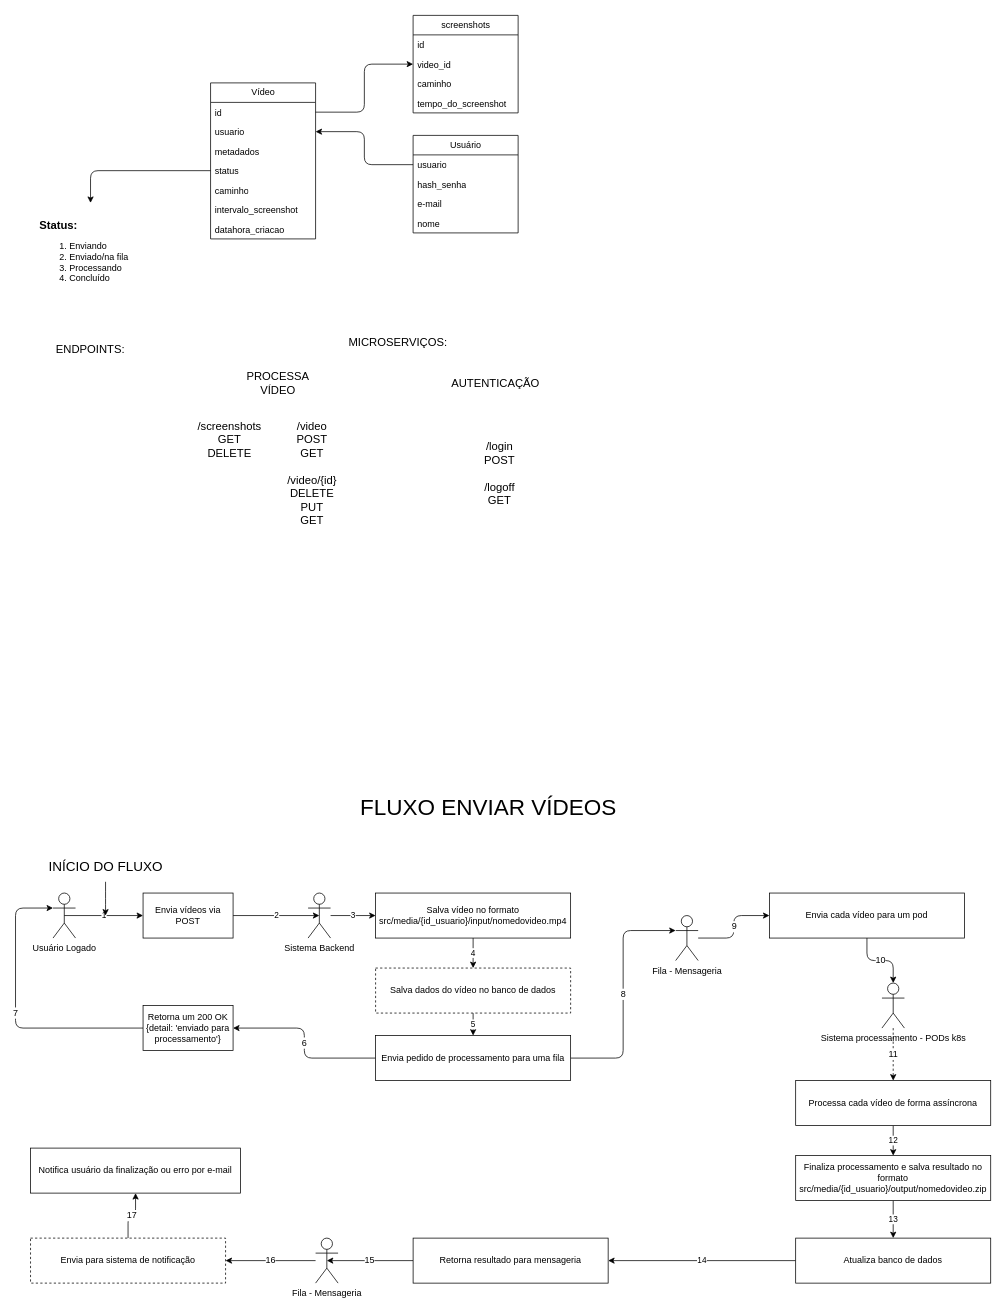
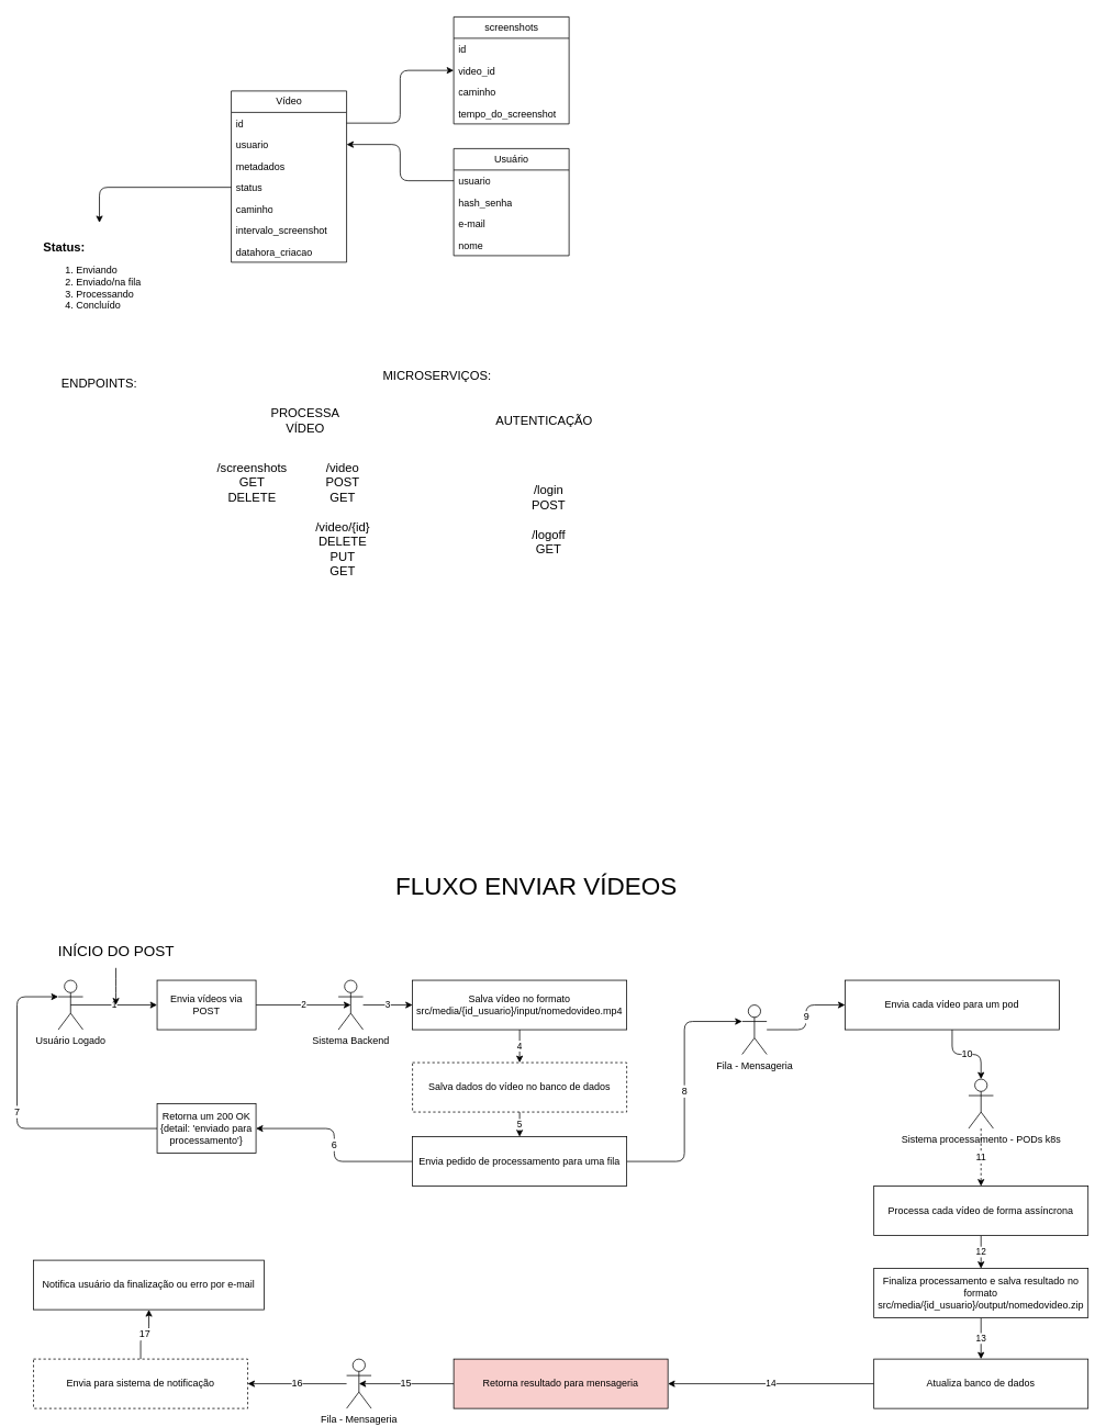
  <mxCell id="0" />
  <mxCell id="1" parent="0" />
  <mxCell id="2" value="Vídeo" style="swimlane;fontStyle=0;childLayout=stackLayout;horizontal=1;startSize=26;fillColor=none;horizontalStack=0;resizeParent=1;resizeParentMax=0;resizeLast=0;collapsible=1;marginBottom=0;html=1;" parent="1" vertex="1"><mxGeometry x="280" y="110" width="140" height="208" as="geometry" /></mxCell>
  <mxCell id="3" value="id" style="text;strokeColor=none;fillColor=none;align=left;verticalAlign=top;spacingLeft=4;spacingRight=4;overflow=hidden;rotatable=0;points=[[0,0.5],[1,0.5]];portConstraint=eastwest;whiteSpace=wrap;html=1;" parent="2" vertex="1"><mxGeometry y="26" width="140" height="26" as="geometry" /></mxCell>
  <mxCell id="4" value="usuario" style="text;strokeColor=none;fillColor=none;align=left;verticalAlign=top;spacingLeft=4;spacingRight=4;overflow=hidden;rotatable=0;points=[[0,0.5],[1,0.5]];portConstraint=eastwest;whiteSpace=wrap;html=1;" parent="2" vertex="1"><mxGeometry y="52" width="140" height="26" as="geometry" /></mxCell>
  <mxCell id="5" value="metadados" style="text;strokeColor=none;fillColor=none;align=left;verticalAlign=top;spacingLeft=4;spacingRight=4;overflow=hidden;rotatable=0;points=[[0,0.5],[1,0.5]];portConstraint=eastwest;whiteSpace=wrap;html=1;" parent="2" vertex="1"><mxGeometry y="78" width="140" height="26" as="geometry" /></mxCell>
  <mxCell id="6" value="status" style="text;strokeColor=none;fillColor=none;align=left;verticalAlign=top;spacingLeft=4;spacingRight=4;overflow=hidden;rotatable=0;points=[[0,0.5],[1,0.5]];portConstraint=eastwest;whiteSpace=wrap;html=1;" parent="2" vertex="1"><mxGeometry y="104" width="140" height="26" as="geometry" /></mxCell>
  <mxCell id="7" value="caminho" style="text;strokeColor=none;fillColor=none;align=left;verticalAlign=top;spacingLeft=4;spacingRight=4;overflow=hidden;rotatable=0;points=[[0,0.5],[1,0.5]];portConstraint=eastwest;whiteSpace=wrap;html=1;" parent="2" vertex="1"><mxGeometry y="130" width="140" height="26" as="geometry" /></mxCell>
  <mxCell id="8" value="intervalo_screenshot" style="text;strokeColor=none;fillColor=none;align=left;verticalAlign=top;spacingLeft=4;spacingRight=4;overflow=hidden;rotatable=0;points=[[0,0.5],[1,0.5]];portConstraint=eastwest;whiteSpace=wrap;html=1;" parent="2" vertex="1"><mxGeometry y="156" width="140" height="26" as="geometry" /></mxCell>
  <mxCell id="9" value="datahora_criacao" style="text;strokeColor=none;fillColor=none;align=left;verticalAlign=top;spacingLeft=4;spacingRight=4;overflow=hidden;rotatable=0;points=[[0,0.5],[1,0.5]];portConstraint=eastwest;whiteSpace=wrap;html=1;" parent="2" vertex="1"><mxGeometry y="182" width="140" height="26" as="geometry" /></mxCell>
  <mxCell id="10" value="Usuário" style="swimlane;fontStyle=0;childLayout=stackLayout;horizontal=1;startSize=26;fillColor=none;horizontalStack=0;resizeParent=1;resizeParentMax=0;resizeLast=0;collapsible=1;marginBottom=0;html=1;" parent="1" vertex="1"><mxGeometry x="550" y="180" width="140" height="130" as="geometry" /></mxCell>
  <mxCell id="11" value="usuario" style="text;strokeColor=none;fillColor=none;align=left;verticalAlign=top;spacingLeft=4;spacingRight=4;overflow=hidden;rotatable=0;points=[[0,0.5],[1,0.5]];portConstraint=eastwest;whiteSpace=wrap;html=1;" parent="10" vertex="1"><mxGeometry y="26" width="140" height="26" as="geometry" /></mxCell>
  <mxCell id="12" value="hash_senha" style="text;strokeColor=none;fillColor=none;align=left;verticalAlign=top;spacingLeft=4;spacingRight=4;overflow=hidden;rotatable=0;points=[[0,0.5],[1,0.5]];portConstraint=eastwest;whiteSpace=wrap;html=1;" parent="10" vertex="1"><mxGeometry y="52" width="140" height="26" as="geometry" /></mxCell>
  <mxCell id="13" value="e-mail" style="text;strokeColor=none;fillColor=none;align=left;verticalAlign=top;spacingLeft=4;spacingRight=4;overflow=hidden;rotatable=0;points=[[0,0.5],[1,0.5]];portConstraint=eastwest;whiteSpace=wrap;html=1;" parent="10" vertex="1"><mxGeometry y="78" width="140" height="26" as="geometry" /></mxCell>
  <mxCell id="14" value="nome" style="text;strokeColor=none;fillColor=none;align=left;verticalAlign=top;spacingLeft=4;spacingRight=4;overflow=hidden;rotatable=0;points=[[0,0.5],[1,0.5]];portConstraint=eastwest;whiteSpace=wrap;html=1;" parent="10" vertex="1"><mxGeometry y="104" width="140" height="26" as="geometry" /></mxCell>
  <mxCell id="15" value="screenshots" style="swimlane;fontStyle=0;childLayout=stackLayout;horizontal=1;startSize=26;fillColor=none;horizontalStack=0;resizeParent=1;resizeParentMax=0;resizeLast=0;collapsible=1;marginBottom=0;html=1;" parent="1" vertex="1"><mxGeometry x="550" y="20" width="140" height="130" as="geometry" /></mxCell>
  <mxCell id="16" value="id" style="text;strokeColor=none;fillColor=none;align=left;verticalAlign=top;spacingLeft=4;spacingRight=4;overflow=hidden;rotatable=0;points=[[0,0.5],[1,0.5]];portConstraint=eastwest;whiteSpace=wrap;html=1;" parent="15" vertex="1"><mxGeometry y="26" width="140" height="26" as="geometry" /></mxCell>
  <mxCell id="17" value="video_id" style="text;strokeColor=none;fillColor=none;align=left;verticalAlign=top;spacingLeft=4;spacingRight=4;overflow=hidden;rotatable=0;points=[[0,0.5],[1,0.5]];portConstraint=eastwest;whiteSpace=wrap;html=1;" parent="15" vertex="1"><mxGeometry y="52" width="140" height="26" as="geometry" /></mxCell>
  <mxCell id="18" value="caminho" style="text;strokeColor=none;fillColor=none;align=left;verticalAlign=top;spacingLeft=4;spacingRight=4;overflow=hidden;rotatable=0;points=[[0,0.5],[1,0.5]];portConstraint=eastwest;whiteSpace=wrap;html=1;" parent="15" vertex="1"><mxGeometry y="78" width="140" height="26" as="geometry" /></mxCell>
  <mxCell id="19" value="tempo_do_screenshot" style="text;strokeColor=none;fillColor=none;align=left;verticalAlign=top;spacingLeft=4;spacingRight=4;overflow=hidden;rotatable=0;points=[[0,0.5],[1,0.5]];portConstraint=eastwest;whiteSpace=wrap;html=1;" parent="15" vertex="1"><mxGeometry y="104" width="140" height="26" as="geometry" /></mxCell>
  <mxCell id="20" style="edgeStyle=orthogonalEdgeStyle;html=1;entryX=0;entryY=0.5;entryDx=0;entryDy=0;" parent="1" source="3" target="17" edge="1"><mxGeometry relative="1" as="geometry" /></mxCell>
  <mxCell id="21" style="edgeStyle=orthogonalEdgeStyle;html=1;" parent="1" source="11" target="4" edge="1"><mxGeometry relative="1" as="geometry" /></mxCell>
  <mxCell id="22" value="&lt;span style=&quot;background-color: initial;&quot;&gt;&lt;b&gt;&lt;font style=&quot;font-size: 15px;&quot;&gt;Status:&lt;/font&gt;&lt;/b&gt;&lt;/span&gt;&lt;br&gt;&lt;ol&gt;&lt;li&gt;&lt;span style=&quot;background-color: initial;&quot;&gt;Enviando&lt;/span&gt;&lt;/li&gt;&lt;li&gt;&lt;span style=&quot;background-color: initial;&quot;&gt;Enviado/na fila&lt;/span&gt;&lt;/li&gt;&lt;li&gt;&lt;span style=&quot;background-color: initial;&quot;&gt;Processando&lt;/span&gt;&lt;/li&gt;&lt;li&gt;&lt;span style=&quot;background-color: initial;&quot;&gt;Concluído&lt;/span&gt;&lt;/li&gt;&lt;/ol&gt;" style="text;html=1;align=left;verticalAlign=middle;resizable=0;points=[];autosize=1;strokeColor=none;fillColor=none;" parent="1" vertex="1"><mxGeometry x="50" y="270" width="140" height="140" as="geometry" /></mxCell>
  <mxCell id="23" style="edgeStyle=orthogonalEdgeStyle;html=1;fontSize=15;" parent="1" source="6" target="22" edge="1"><mxGeometry relative="1" as="geometry" /></mxCell>
  <mxCell id="24" value="ENDPOINTS:" style="text;html=1;strokeColor=none;fillColor=none;align=center;verticalAlign=middle;whiteSpace=wrap;rounded=0;fontSize=15;" parent="1" vertex="1"><mxGeometry x="70" y="450" width="100" height="30" as="geometry" /></mxCell>
  <mxCell id="25" value="/video&lt;br&gt;POST&lt;br&gt;GET&lt;br&gt;&lt;br&gt;/video/{id}&lt;br&gt;DELETE&lt;br&gt;PUT&lt;br&gt;GET" style="text;html=1;align=center;verticalAlign=middle;resizable=0;points=[];autosize=1;strokeColor=none;fillColor=none;fontSize=15;" parent="1" vertex="1"><mxGeometry x="370" y="550" width="90" height="160" as="geometry" /></mxCell>
  <mxCell id="26" value="/screenshots&lt;br&gt;GET&lt;br&gt;DELETE" style="text;html=1;align=center;verticalAlign=middle;resizable=0;points=[];autosize=1;strokeColor=none;fillColor=none;fontSize=15;" parent="1" vertex="1"><mxGeometry x="250" y="550" width="110" height="70" as="geometry" /></mxCell>
  <mxCell id="27" value="MICROSERVIÇOS:" style="text;html=1;strokeColor=none;fillColor=none;align=center;verticalAlign=middle;whiteSpace=wrap;rounded=0;fontSize=15;" parent="1" vertex="1"><mxGeometry x="480" y="440" width="100" height="30" as="geometry" /></mxCell>
  <mxCell id="28" value="PROCESSA VÍDEO" style="text;html=1;strokeColor=none;fillColor=none;align=center;verticalAlign=middle;whiteSpace=wrap;rounded=0;fontSize=15;" parent="1" vertex="1"><mxGeometry x="320" y="495" width="100" height="30" as="geometry" /></mxCell>
  <mxCell id="29" value="AUTENTICAÇÃO" style="text;html=1;strokeColor=none;fillColor=none;align=center;verticalAlign=middle;whiteSpace=wrap;rounded=0;fontSize=15;" parent="1" vertex="1"><mxGeometry x="610" y="495" width="100" height="30" as="geometry" /></mxCell>
  <mxCell id="30" value="/login&lt;br&gt;POST&lt;br&gt;&lt;br&gt;/logoff&lt;br&gt;GET" style="text;html=1;align=center;verticalAlign=middle;resizable=0;points=[];autosize=1;strokeColor=none;fillColor=none;fontSize=15;" parent="1" vertex="1"><mxGeometry x="635" y="580" width="60" height="100" as="geometry" /></mxCell>
  <mxCell id="31" value="&lt;font style=&quot;font-size: 30px;&quot;&gt;FLUXO ENVIAR VÍDEOS&lt;/font&gt;" style="text;html=1;align=center;verticalAlign=middle;resizable=0;points=[];autosize=1;strokeColor=none;fillColor=none;" vertex="1" parent="1"><mxGeometry x="465" y="1050" width="370" height="50" as="geometry" /></mxCell>
  <mxCell id="32" value="1" style="edgeStyle=none;html=1;exitX=0.5;exitY=0.5;exitDx=0;exitDy=0;exitPerimeter=0;" edge="1" parent="1" source="33" target="35"><mxGeometry relative="1" as="geometry" /></mxCell>
  <mxCell id="33" value="Usuário Logado" style="shape=umlActor;verticalLabelPosition=bottom;verticalAlign=top;html=1;outlineConnect=0;" vertex="1" parent="1"><mxGeometry x="70" y="1190" width="30" height="60" as="geometry" /></mxCell>
  <mxCell id="34" value="2" style="edgeStyle=none;html=1;entryX=0.5;entryY=0.5;entryDx=0;entryDy=0;entryPerimeter=0;" edge="1" parent="1" source="35" target="37"><mxGeometry relative="1" as="geometry" /></mxCell>
  <mxCell id="35" value="Envia vídeos via POST" style="whiteSpace=wrap;html=1;" vertex="1" parent="1"><mxGeometry x="190" y="1190" width="120" height="60" as="geometry" /></mxCell>
  <mxCell id="36" value="3" style="edgeStyle=none;html=1;" edge="1" parent="1" source="37" target="39"><mxGeometry relative="1" as="geometry" /></mxCell>
  <mxCell id="37" value="Sistema Backend" style="shape=umlActor;verticalLabelPosition=bottom;verticalAlign=top;html=1;outlineConnect=0;" vertex="1" parent="1"><mxGeometry x="410" y="1190" width="30" height="60" as="geometry" /></mxCell>
  <mxCell id="38" value="4" style="edgeStyle=none;html=1;" edge="1" parent="1" source="39" target="41"><mxGeometry relative="1" as="geometry" /></mxCell>
  <mxCell id="39" value="Salva vídeo no formato src/media/{id_usuario}/input/nomedovideo.mp4" style="whiteSpace=wrap;html=1;" vertex="1" parent="1"><mxGeometry x="500" y="1190" width="260" height="60" as="geometry" /></mxCell>
  <mxCell id="40" value="5" style="edgeStyle=none;html=1;" edge="1" parent="1" source="41" target="44"><mxGeometry relative="1" as="geometry" /></mxCell>
  <mxCell id="41" value="Salva dados do vídeo no banco de dados" style="whiteSpace=wrap;html=1;dashed=1;" vertex="1" parent="1"><mxGeometry x="500" y="1290" width="260" height="60" as="geometry" /></mxCell>
  <mxCell id="42" value="8" style="edgeStyle=orthogonalEdgeStyle;html=1;fontSize=12;entryX=0;entryY=0.333;entryDx=0;entryDy=0;entryPerimeter=0;" edge="1" parent="1" source="44" target="54"><mxGeometry relative="1" as="geometry" /></mxCell>
  <mxCell id="43" value="6" style="edgeStyle=orthogonalEdgeStyle;html=1;fontSize=12;" edge="1" parent="1" source="44" target="65"><mxGeometry relative="1" as="geometry" /></mxCell>
  <mxCell id="44" value="Envia pedido de processamento para uma fila" style="whiteSpace=wrap;html=1;" vertex="1" parent="1"><mxGeometry x="500" y="1380" width="260" height="60" as="geometry" /></mxCell>
  <mxCell id="45" value="12" style="edgeStyle=none;html=1;" edge="1" parent="1" source="46" target="48"><mxGeometry relative="1" as="geometry" /></mxCell>
  <mxCell id="46" value="Processa cada vídeo de forma assíncrona" style="whiteSpace=wrap;html=1;" vertex="1" parent="1"><mxGeometry x="1060" y="1440" width="260" height="60" as="geometry" /></mxCell>
  <mxCell id="47" value="13" style="edgeStyle=none;html=1;" edge="1" parent="1" source="48" target="50"><mxGeometry relative="1" as="geometry" /></mxCell>
  <mxCell id="48" value="Finaliza processamento e salva resultado no formato src/media/{id_usuario}/output/nomedovideo.zip" style="whiteSpace=wrap;html=1;" vertex="1" parent="1"><mxGeometry x="1060" y="1540" width="260" height="60" as="geometry" /></mxCell>
  <mxCell id="49" value="14" style="edgeStyle=orthogonalEdgeStyle;html=1;" edge="1" parent="1" source="50" target="52"><mxGeometry relative="1" as="geometry" /></mxCell>
  <mxCell id="50" value="Atualiza banco de dados" style="whiteSpace=wrap;html=1;" vertex="1" parent="1"><mxGeometry x="1060" y="1650" width="260" height="60" as="geometry" /></mxCell>
  <mxCell id="51" value="15" style="edgeStyle=orthogonalEdgeStyle;html=1;entryX=0.5;entryY=0.5;entryDx=0;entryDy=0;entryPerimeter=0;fontSize=12;" edge="1" parent="1" source="52" target="60"><mxGeometry relative="1" as="geometry" /></mxCell>
- <mxCell id="52" value="Retorna resultado para mensageria" style="whiteSpace=wrap;html=1;" vertex="1" parent="1"><mxGeometry x="550" y="1650" width="260" height="60" as="geometry" /></mxCell>
+ <mxCell id="52" value="Retorna resultado para mensageria" style="whiteSpace=wrap;html=1;fillColor=#f8cecc;" vertex="1" parent="1"><mxGeometry x="550" y="1650" width="260" height="60" as="geometry" /></mxCell>
  <mxCell id="53" value="9" style="edgeStyle=orthogonalEdgeStyle;html=1;fontSize=12;" edge="1" parent="1" source="54" target="56"><mxGeometry relative="1" as="geometry" /></mxCell>
  <mxCell id="54" value="Fila - Mensageria" style="shape=umlActor;verticalLabelPosition=bottom;verticalAlign=top;html=1;outlineConnect=0;" vertex="1" parent="1"><mxGeometry x="900" y="1220" width="30" height="60" as="geometry" /></mxCell>
  <mxCell id="55" value="10" style="edgeStyle=orthogonalEdgeStyle;html=1;entryX=0.5;entryY=0;entryDx=0;entryDy=0;entryPerimeter=0;fontSize=12;" edge="1" parent="1" source="56" target="58"><mxGeometry relative="1" as="geometry" /></mxCell>
  <mxCell id="56" value="Envia cada vídeo para um pod" style="whiteSpace=wrap;html=1;" vertex="1" parent="1"><mxGeometry x="1025" y="1190" width="260" height="60" as="geometry" /></mxCell>
  <mxCell id="57" value="11" style="edgeStyle=orthogonalEdgeStyle;html=1;fontSize=12;dashed=1;" edge="1" parent="1" source="58" target="46"><mxGeometry relative="1" as="geometry" /></mxCell>
  <mxCell id="58" value="Sistema processamento - PODs k8s" style="shape=umlActor;verticalLabelPosition=bottom;verticalAlign=top;html=1;outlineConnect=0;" vertex="1" parent="1"><mxGeometry x="1175" y="1310" width="30" height="60" as="geometry" /></mxCell>
  <mxCell id="59" value="16" style="edgeStyle=orthogonalEdgeStyle;html=1;fontSize=12;" edge="1" parent="1" source="60" target="62"><mxGeometry relative="1" as="geometry" /></mxCell>
  <mxCell id="60" value="Fila - Mensageria" style="shape=umlActor;verticalLabelPosition=bottom;verticalAlign=top;html=1;outlineConnect=0;" vertex="1" parent="1"><mxGeometry x="420" y="1650" width="30" height="60" as="geometry" /></mxCell>
  <mxCell id="61" value="17" style="edgeStyle=orthogonalEdgeStyle;html=1;fontSize=12;" edge="1" parent="1" source="62" target="63"><mxGeometry relative="1" as="geometry" /></mxCell>
  <mxCell id="62" value="Envia para sistema de notificação" style="whiteSpace=wrap;html=1;dashed=1;" vertex="1" parent="1"><mxGeometry y="1650" width="260" height="60" as="geometry" x="40" /></mxCell>
  <mxCell id="63" value="Notifica usuário da finalização ou erro por e-mail" style="whiteSpace=wrap;html=1;" vertex="1" parent="1"><mxGeometry y="1530" width="280" height="60" as="geometry" x="40" /></mxCell>
  <mxCell id="64" value="7" style="edgeStyle=orthogonalEdgeStyle;html=1;fontSize=12;entryX=0;entryY=0.333;entryDx=0;entryDy=0;entryPerimeter=0;" edge="1" parent="1" source="65" target="33"><mxGeometry relative="1" as="geometry"><mxPoint x="90" y="1260" as="targetPoint" /><Array as="points"><mxPoint x="20" y="1370" /><mxPoint x="20" y="1210" /></Array></mxGeometry></mxCell>
  <mxCell id="65" value="Retorna um 200 OK&lt;br&gt;{detail: 'enviado para processamento'}" style="whiteSpace=wrap;html=1;fontSize=12;" vertex="1" parent="1"><mxGeometry x="190" y="1340" width="120" height="60" as="geometry" /></mxCell>
  <mxCell id="66" style="edgeStyle=orthogonalEdgeStyle;html=1;fontSize=14;" edge="1" parent="1" source="67"><mxGeometry relative="1" as="geometry"><mxPoint x="140" y="1220" as="targetPoint" /></mxGeometry></mxCell>
- <mxCell id="67" value="INÍCIO DO FLUXO" style="text;html=1;align=center;verticalAlign=middle;resizable=0;points=[];autosize=1;strokeColor=none;fillColor=none;fontSize=18;" vertex="1" parent="1"><mxGeometry x="50" y="1135" width="180" height="40" as="geometry" /></mxCell>
+ <mxCell id="67" value="INÍCIO DO POST" style="text;html=1;align=center;verticalAlign=middle;resizable=0;points=[];autosize=1;strokeColor=none;fillColor=none;fontSize=18;" vertex="1" parent="1"><mxGeometry x="50" y="1135" width="180" height="40" as="geometry" /></mxCell>
